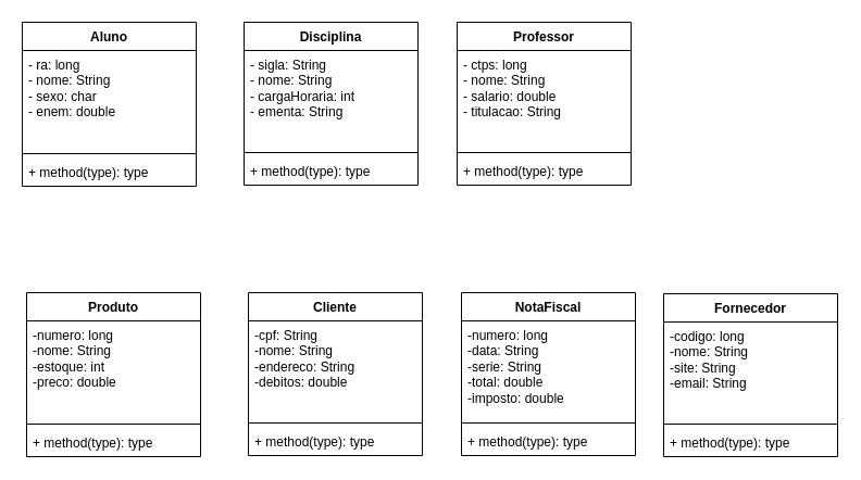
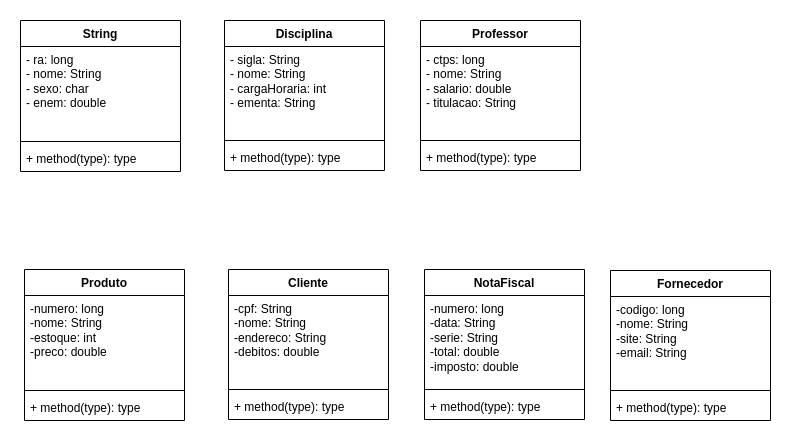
  <mxCell id="0" />
  <mxCell id="1" parent="0" />
  <mxCell id="2" value="Disciplina" style="swimlane;fontStyle=1;align=center;verticalAlign=top;childLayout=stackLayout;horizontal=1;startSize=26;horizontalStack=0;resizeParent=1;resizeParentMax=0;resizeLast=0;collapsible=1;marginBottom=0;whiteSpace=wrap;html=1;" vertex="1" parent="1"><mxGeometry x="224" y="20" width="160" height="150" as="geometry" /></mxCell>
  <mxCell id="3" value="- sigla: String&lt;br&gt;- nome: String&lt;br&gt;- cargaHoraria: int&lt;br&gt;- ementa: String" style="text;strokeColor=none;fillColor=none;align=left;verticalAlign=top;spacingLeft=4;spacingRight=4;overflow=hidden;rotatable=0;points=[[0,0.5],[1,0.5]];portConstraint=eastwest;whiteSpace=wrap;html=1;" vertex="1" parent="2"><mxGeometry y="26" width="160" height="90" as="geometry" /></mxCell>
  <mxCell id="4" value="" style="line;strokeWidth=1;fillColor=none;align=left;verticalAlign=middle;spacingTop=-1;spacingLeft=3;spacingRight=3;rotatable=0;labelPosition=right;points=[];portConstraint=eastwest;strokeColor=inherit;" vertex="1" parent="2"><mxGeometry y="116" width="160" height="8" as="geometry" /></mxCell>
  <mxCell id="5" value="+ method(type): type" style="text;strokeColor=none;fillColor=none;align=left;verticalAlign=top;spacingLeft=4;spacingRight=4;overflow=hidden;rotatable=0;points=[[0,0.5],[1,0.5]];portConstraint=eastwest;whiteSpace=wrap;html=1;" vertex="1" parent="2"><mxGeometry y="124" width="160" height="26" as="geometry" /></mxCell>
- <mxCell id="6" value="Aluno" style="swimlane;fontStyle=1;align=center;verticalAlign=top;childLayout=stackLayout;horizontal=1;startSize=26;horizontalStack=0;resizeParent=1;resizeParentMax=0;resizeLast=0;collapsible=1;marginBottom=0;whiteSpace=wrap;html=1;" vertex="1" parent="1"><mxGeometry x="20" y="20" width="160" height="151" as="geometry" /></mxCell>
+ <mxCell id="6" value="String" style="swimlane;fontStyle=1;align=center;verticalAlign=top;childLayout=stackLayout;horizontal=1;startSize=26;horizontalStack=0;resizeParent=1;resizeParentMax=0;resizeLast=0;collapsible=1;marginBottom=0;whiteSpace=wrap;html=1;" vertex="1" parent="1"><mxGeometry x="20" y="20" width="160" height="151" as="geometry" /></mxCell>
  <mxCell id="7" value="- ra: long&lt;br&gt;- nome: String&lt;br&gt;- sexo: char&lt;br&gt;- enem: double" style="text;strokeColor=none;fillColor=none;align=left;verticalAlign=top;spacingLeft=4;spacingRight=4;overflow=hidden;rotatable=0;points=[[0,0.5],[1,0.5]];portConstraint=eastwest;whiteSpace=wrap;html=1;" vertex="1" parent="6"><mxGeometry y="26" width="160" height="91" as="geometry" /></mxCell>
  <mxCell id="8" value="" style="line;strokeWidth=1;fillColor=none;align=left;verticalAlign=middle;spacingTop=-1;spacingLeft=3;spacingRight=3;rotatable=0;labelPosition=right;points=[];portConstraint=eastwest;strokeColor=inherit;" vertex="1" parent="6"><mxGeometry y="117" width="160" height="8" as="geometry" /></mxCell>
  <mxCell id="9" value="+ method(type): type" style="text;strokeColor=none;fillColor=none;align=left;verticalAlign=top;spacingLeft=4;spacingRight=4;overflow=hidden;rotatable=0;points=[[0,0.5],[1,0.5]];portConstraint=eastwest;whiteSpace=wrap;html=1;" vertex="1" parent="6"><mxGeometry y="125" width="160" height="26" as="geometry" /></mxCell>
  <mxCell id="10" value="Professor" style="swimlane;fontStyle=1;align=center;verticalAlign=top;childLayout=stackLayout;horizontal=1;startSize=26;horizontalStack=0;resizeParent=1;resizeParentMax=0;resizeLast=0;collapsible=1;marginBottom=0;whiteSpace=wrap;html=1;" vertex="1" parent="1"><mxGeometry x="420" y="20" width="160" height="150" as="geometry" /></mxCell>
  <mxCell id="11" value="- ctps: long&lt;br&gt;- nome: String&lt;br&gt;- salario: double&lt;br&gt;- titulacao: String" style="text;strokeColor=none;fillColor=none;align=left;verticalAlign=top;spacingLeft=4;spacingRight=4;overflow=hidden;rotatable=0;points=[[0,0.5],[1,0.5]];portConstraint=eastwest;whiteSpace=wrap;html=1;" vertex="1" parent="10"><mxGeometry y="26" width="160" height="90" as="geometry" /></mxCell>
  <mxCell id="12" value="" style="line;strokeWidth=1;fillColor=none;align=left;verticalAlign=middle;spacingTop=-1;spacingLeft=3;spacingRight=3;rotatable=0;labelPosition=right;points=[];portConstraint=eastwest;strokeColor=inherit;" vertex="1" parent="10"><mxGeometry y="116" width="160" height="8" as="geometry" /></mxCell>
  <mxCell id="13" value="+ method(type): type" style="text;strokeColor=none;fillColor=none;align=left;verticalAlign=top;spacingLeft=4;spacingRight=4;overflow=hidden;rotatable=0;points=[[0,0.5],[1,0.5]];portConstraint=eastwest;whiteSpace=wrap;html=1;" vertex="1" parent="10"><mxGeometry y="124" width="160" height="26" as="geometry" /></mxCell>
  <mxCell id="14" value="Cliente" style="swimlane;fontStyle=1;align=center;verticalAlign=top;childLayout=stackLayout;horizontal=1;startSize=26;horizontalStack=0;resizeParent=1;resizeParentMax=0;resizeLast=0;collapsible=1;marginBottom=0;whiteSpace=wrap;html=1;" vertex="1" parent="1"><mxGeometry x="228" y="269" width="160" height="150" as="geometry" /></mxCell>
  <mxCell id="15" value="-cpf: String&lt;br&gt;-nome: String&lt;br&gt;-endereco: String&lt;br&gt;-debitos: double" style="text;strokeColor=none;fillColor=none;align=left;verticalAlign=top;spacingLeft=4;spacingRight=4;overflow=hidden;rotatable=0;points=[[0,0.5],[1,0.5]];portConstraint=eastwest;whiteSpace=wrap;html=1;" vertex="1" parent="14"><mxGeometry y="26" width="160" height="90" as="geometry" /></mxCell>
  <mxCell id="16" value="" style="line;strokeWidth=1;fillColor=none;align=left;verticalAlign=middle;spacingTop=-1;spacingLeft=3;spacingRight=3;rotatable=0;labelPosition=right;points=[];portConstraint=eastwest;strokeColor=inherit;" vertex="1" parent="14"><mxGeometry y="116" width="160" height="8" as="geometry" /></mxCell>
  <mxCell id="17" value="+ method(type): type" style="text;strokeColor=none;fillColor=none;align=left;verticalAlign=top;spacingLeft=4;spacingRight=4;overflow=hidden;rotatable=0;points=[[0,0.5],[1,0.5]];portConstraint=eastwest;whiteSpace=wrap;html=1;" vertex="1" parent="14"><mxGeometry y="124" width="160" height="26" as="geometry" /></mxCell>
  <mxCell id="18" value="Produto" style="swimlane;fontStyle=1;align=center;verticalAlign=top;childLayout=stackLayout;horizontal=1;startSize=26;horizontalStack=0;resizeParent=1;resizeParentMax=0;resizeLast=0;collapsible=1;marginBottom=0;whiteSpace=wrap;html=1;" vertex="1" parent="1"><mxGeometry x="24" y="269" width="160" height="151" as="geometry" /></mxCell>
  <mxCell id="19" value="-numero: long&lt;br&gt;-nome: String&lt;br&gt;-estoque: int&lt;br&gt;-preco: double" style="text;strokeColor=none;fillColor=none;align=left;verticalAlign=top;spacingLeft=4;spacingRight=4;overflow=hidden;rotatable=0;points=[[0,0.5],[1,0.5]];portConstraint=eastwest;whiteSpace=wrap;html=1;" vertex="1" parent="18"><mxGeometry y="26" width="160" height="91" as="geometry" /></mxCell>
  <mxCell id="20" value="" style="line;strokeWidth=1;fillColor=none;align=left;verticalAlign=middle;spacingTop=-1;spacingLeft=3;spacingRight=3;rotatable=0;labelPosition=right;points=[];portConstraint=eastwest;strokeColor=inherit;" vertex="1" parent="18"><mxGeometry y="117" width="160" height="8" as="geometry" /></mxCell>
  <mxCell id="21" value="+ method(type): type" style="text;strokeColor=none;fillColor=none;align=left;verticalAlign=top;spacingLeft=4;spacingRight=4;overflow=hidden;rotatable=0;points=[[0,0.5],[1,0.5]];portConstraint=eastwest;whiteSpace=wrap;html=1;" vertex="1" parent="18"><mxGeometry y="125" width="160" height="26" as="geometry" /></mxCell>
  <mxCell id="22" value="NotaFiscal" style="swimlane;fontStyle=1;align=center;verticalAlign=top;childLayout=stackLayout;horizontal=1;startSize=26;horizontalStack=0;resizeParent=1;resizeParentMax=0;resizeLast=0;collapsible=1;marginBottom=0;whiteSpace=wrap;html=1;" vertex="1" parent="1"><mxGeometry x="424" y="269" width="160" height="150" as="geometry" /></mxCell>
  <mxCell id="23" value="-numero: long&lt;br&gt;-data: String&lt;br&gt;-serie: String&lt;br&gt;-total: double&lt;br&gt;-imposto: double" style="text;strokeColor=none;fillColor=none;align=left;verticalAlign=top;spacingLeft=4;spacingRight=4;overflow=hidden;rotatable=0;points=[[0,0.5],[1,0.5]];portConstraint=eastwest;whiteSpace=wrap;html=1;" vertex="1" parent="22"><mxGeometry y="26" width="160" height="90" as="geometry" /></mxCell>
  <mxCell id="24" value="" style="line;strokeWidth=1;fillColor=none;align=left;verticalAlign=middle;spacingTop=-1;spacingLeft=3;spacingRight=3;rotatable=0;labelPosition=right;points=[];portConstraint=eastwest;strokeColor=inherit;" vertex="1" parent="22"><mxGeometry y="116" width="160" height="8" as="geometry" /></mxCell>
  <mxCell id="25" value="+ method(type): type" style="text;strokeColor=none;fillColor=none;align=left;verticalAlign=top;spacingLeft=4;spacingRight=4;overflow=hidden;rotatable=0;points=[[0,0.5],[1,0.5]];portConstraint=eastwest;whiteSpace=wrap;html=1;" vertex="1" parent="22"><mxGeometry y="124" width="160" height="26" as="geometry" /></mxCell>
  <mxCell id="26" value="Fornecedor" style="swimlane;fontStyle=1;align=center;verticalAlign=top;childLayout=stackLayout;horizontal=1;startSize=26;horizontalStack=0;resizeParent=1;resizeParentMax=0;resizeLast=0;collapsible=1;marginBottom=0;whiteSpace=wrap;html=1;" vertex="1" parent="1"><mxGeometry x="610" y="270" width="160" height="150" as="geometry" /></mxCell>
  <mxCell id="27" value="-codigo: long&lt;br&gt;-nome: String&lt;br&gt;-site: String&lt;br&gt;-email: String" style="text;strokeColor=none;fillColor=none;align=left;verticalAlign=top;spacingLeft=4;spacingRight=4;overflow=hidden;rotatable=0;points=[[0,0.5],[1,0.5]];portConstraint=eastwest;whiteSpace=wrap;html=1;" vertex="1" parent="26"><mxGeometry y="26" width="160" height="90" as="geometry" /></mxCell>
  <mxCell id="28" value="" style="line;strokeWidth=1;fillColor=none;align=left;verticalAlign=middle;spacingTop=-1;spacingLeft=3;spacingRight=3;rotatable=0;labelPosition=right;points=[];portConstraint=eastwest;strokeColor=inherit;" vertex="1" parent="26"><mxGeometry y="116" width="160" height="8" as="geometry" /></mxCell>
  <mxCell id="29" value="+ method(type): type" style="text;strokeColor=none;fillColor=none;align=left;verticalAlign=top;spacingLeft=4;spacingRight=4;overflow=hidden;rotatable=0;points=[[0,0.5],[1,0.5]];portConstraint=eastwest;whiteSpace=wrap;html=1;" vertex="1" parent="26"><mxGeometry y="124" width="160" height="26" as="geometry" /></mxCell>
